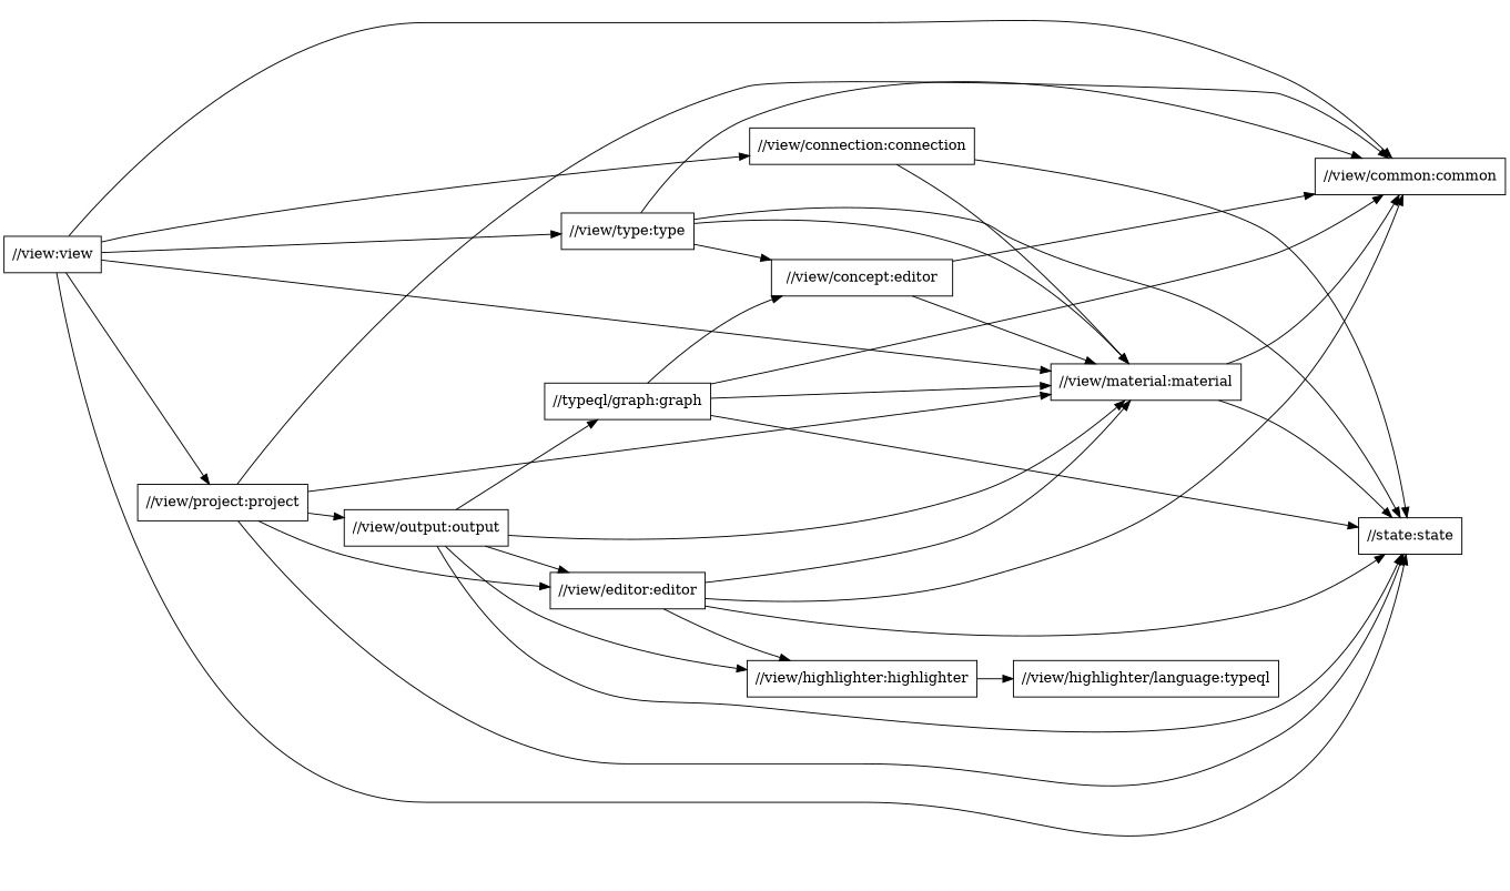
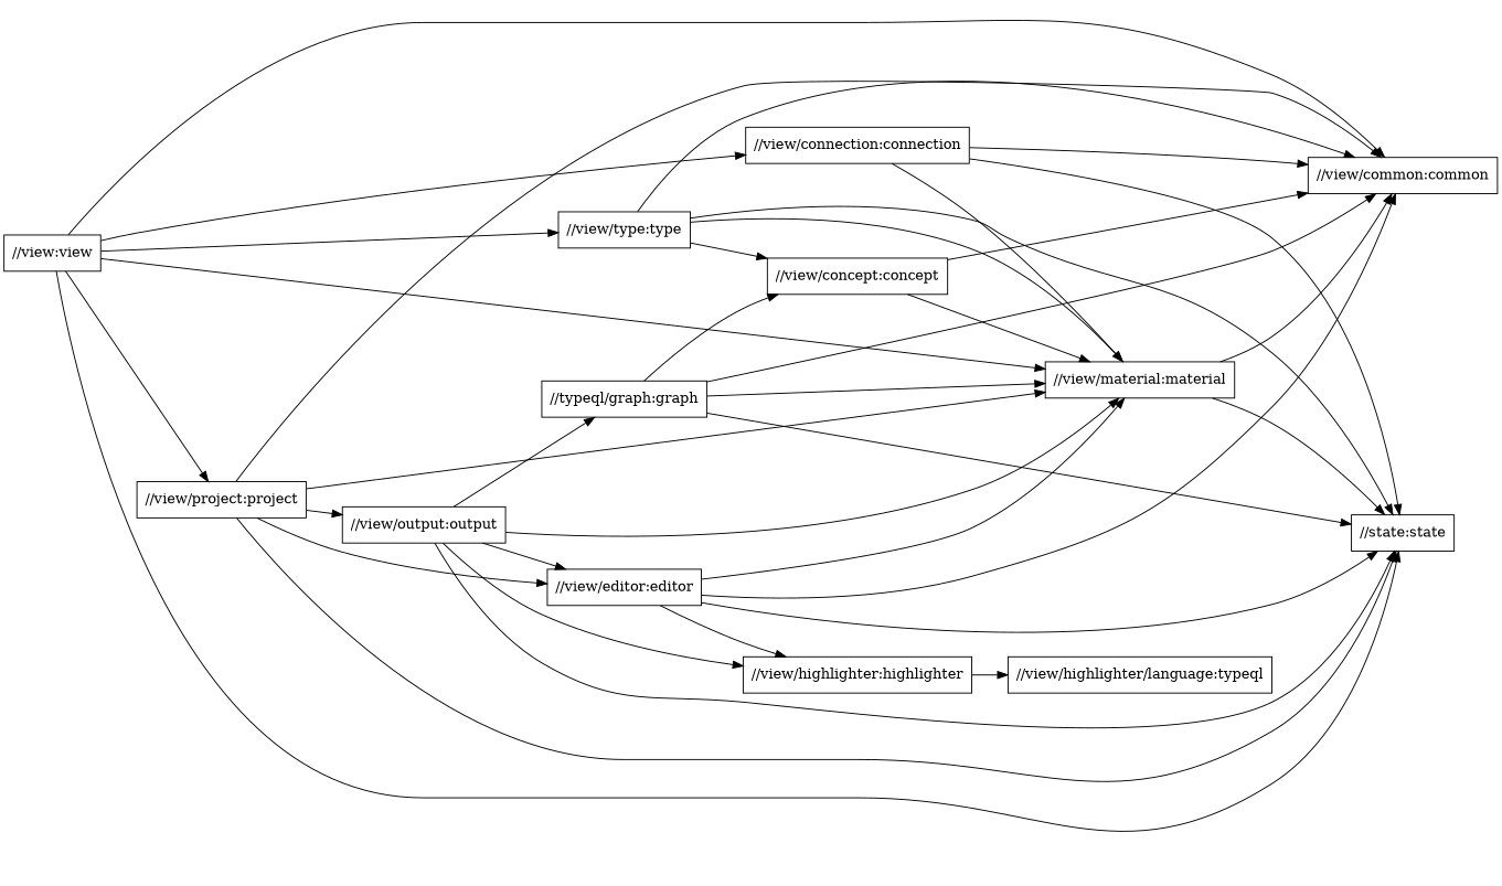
  digraph {
    rankdir=LR
    node [shape=box]
    "//view:view"
    "//view/common:common"
    "//view/connection:connection"
    "//view/material:material"
    "//view/project:project"
    "//view/type:type"
    "//state:state"
    "//view/editor:editor"
    "//view/output:output"
-   "//view/concept:concept" [label="//view/concept:editor"]
+   "//view/concept:concept"
    "//view/highlighter:highlighter"
    n12 [label="//typeql/graph:graph"]
    "//view/highlighter/language:typeql"
    "//view:view" -> "//view/common:common"
    "//view:view" -> "//view/connection:connection"
    "//view:view" -> "//view/material:material"
    "//view:view" -> "//view/project:project"
    "//view:view" -> "//view/type:type"
    "//view:view" -> "//state:state"
+   "//view/connection:connection" -> "//view/common:common"
    "//view/connection:connection" -> "//view/material:material"
    "//view/connection:connection" -> "//state:state"
    "//view/material:material" -> "//view/common:common"
    "//view/material:material" -> "//state:state"
    "//view/project:project" -> "//view/common:common"
    "//view/project:project" -> "//view/material:material"
    "//view/project:project" -> "//state:state"
    "//view/project:project" -> "//view/editor:editor"
    "//view/project:project" -> "//view/output:output"
    "//view/type:type" -> "//view/common:common"
    "//view/type:type" -> "//view/material:material"
    "//view/type:type" -> "//state:state"
    "//view/type:type" -> "//view/concept:concept"
    "//view/editor:editor" -> "//view/common:common"
    "//view/editor:editor" -> "//view/material:material"
    "//view/editor:editor" -> "//state:state"
    "//view/editor:editor" -> "//view/highlighter:highlighter"
    "//view/output:output" -> "//view/material:material"
    "//view/output:output" -> "//state:state"
    "//view/output:output" -> "//view/editor:editor"
    "//view/output:output" -> "//view/highlighter:highlighter"
    "//view/output:output" -> n12
    "//view/concept:concept" -> "//view/common:common"
    "//view/concept:concept" -> "//view/material:material"
    "//view/highlighter:highlighter" -> "//view/highlighter/language:typeql"
    n12 -> "//view/common:common"
    n12 -> "//view/material:material"
    n12 -> "//state:state"
    n12 -> "//view/concept:concept"
  }
